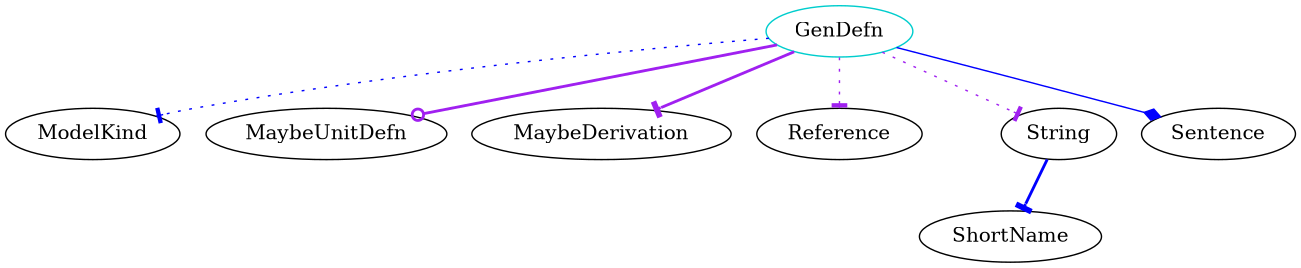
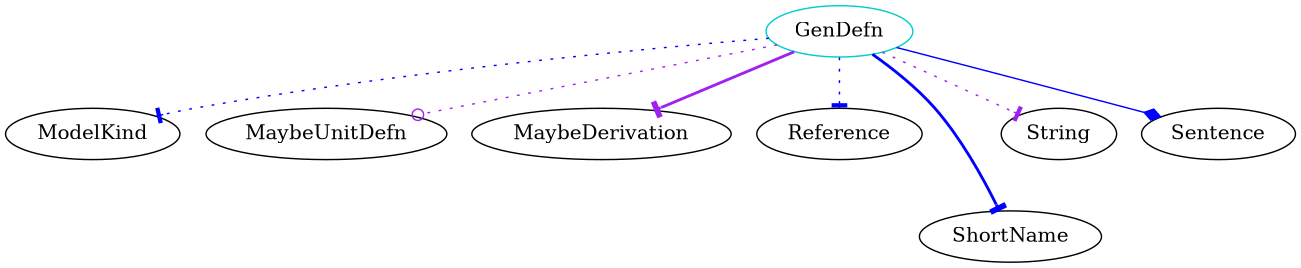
  digraph {
    edge [arrowhead=tee color=purple style=dotted]
    n1 [color=cyan3 label=GenDefn shape=oval]
    ModelKind
    MaybeUnitDefn
    MaybeDerivation
    Reference
    ShortName
    String
    Sentence
    n1 -> ModelKind [color=blue]
-   n1 -> MaybeUnitDefn [arrowhead=odot style=bold]
+   n1 -> MaybeUnitDefn [arrowhead=odot]
    n1 -> MaybeDerivation [style=bold]
-   n1 -> Reference
-   String -> ShortName [color=blue style=bold]
+   n1 -> Reference [color=blue]
+   n1 -> ShortName [color=blue style=bold]
    n1 -> String
    n1 -> Sentence [arrowhead=diamond color=blue style=solid]
  }
